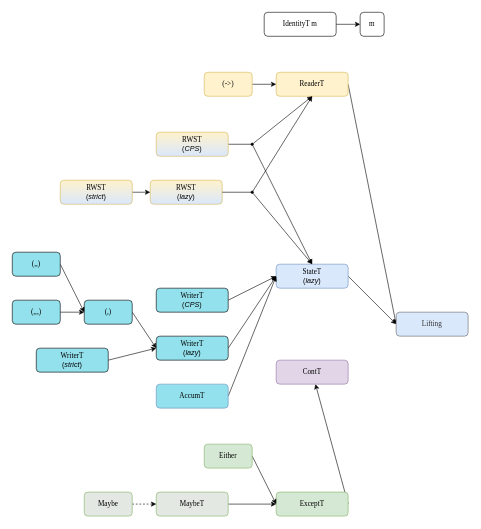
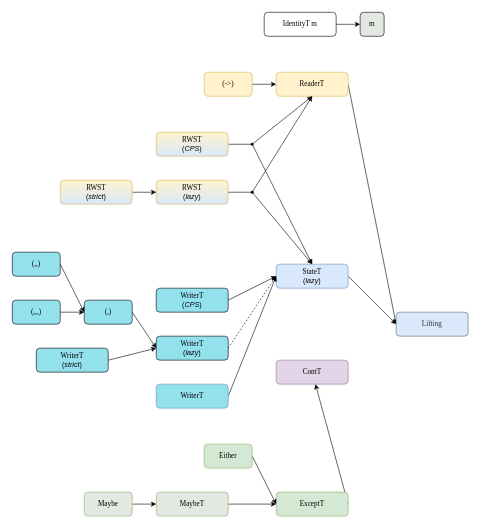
  <mxCell id="0" />
  <mxCell id="1" parent="0" />
  <mxCell id="2" style="rounded=0;orthogonalLoop=1;jettySize=auto;html=1;exitX=1;exitY=0.5;exitDx=0;exitDy=0;entryX=0;entryY=0.5;entryDx=0;entryDy=0;fontFamily=Helvetica;" edge="1" parent="1" source="3" target="11"><mxGeometry relative="1" as="geometry" /></mxCell>
  <mxCell id="3" value="ReaderT" style="rounded=1;whiteSpace=wrap;html=1;fontFamily=Source Code Pro;fontSource=https%3A%2F%2Ffonts.googleapis.com%2Fcss%3Ffamily%3DSource%2BCode%2BPro;fillColor=#fff2cc;strokeColor=#d6b656;" vertex="1" parent="1"><mxGeometry x="460" y="120" width="120" height="40" as="geometry" /></mxCell>
  <mxCell id="4" style="edgeStyle=none;rounded=0;orthogonalLoop=1;jettySize=auto;html=1;exitX=1;exitY=0.5;exitDx=0;exitDy=0;fontFamily=Helvetica;" edge="1" parent="1" source="5" target="40"><mxGeometry relative="1" as="geometry" /></mxCell>
  <mxCell id="5" value="ExceptT" style="rounded=1;whiteSpace=wrap;html=1;fontFamily=Source Code Pro;fontSource=https%3A%2F%2Ffonts.googleapis.com%2Fcss%3Ffamily%3DSource%2BCode%2BPro;fillColor=#d5e8d4;strokeColor=#82b366;" vertex="1" parent="1"><mxGeometry x="460" y="820" width="120" height="40" as="geometry" /></mxCell>
  <mxCell id="6" style="rounded=0;orthogonalLoop=1;jettySize=auto;html=1;exitX=1;exitY=0.5;exitDx=0;exitDy=0;entryX=0;entryY=0.5;entryDx=0;entryDy=0;fontFamily=Helvetica;" edge="1" parent="1" source="7" target="11"><mxGeometry relative="1" as="geometry" /></mxCell>
  <mxCell id="7" value="StateT&lt;br&gt;&lt;font face=&quot;Helvetica&quot;&gt;(&lt;i&gt;lazy&lt;/i&gt;)&lt;/font&gt;" style="rounded=1;whiteSpace=wrap;html=1;fontFamily=Source Code Pro;fontSource=https%3A%2F%2Ffonts.googleapis.com%2Fcss%3Ffamily%3DSource%2BCode%2BPro;fillColor=#dae8fc;strokeColor=#6c8ebf;" vertex="1" parent="1"><mxGeometry x="460" y="440" width="120" height="40" as="geometry" /></mxCell>
  <mxCell id="8" style="rounded=0;orthogonalLoop=1;jettySize=auto;html=1;exitX=1;exitY=0.5;exitDx=0;exitDy=0;entryX=0;entryY=0.5;entryDx=0;entryDy=0;fontFamily=Helvetica;" edge="1" parent="1" source="9" target="10"><mxGeometry relative="1" as="geometry" /></mxCell>
  <mxCell id="9" value="IdentityT m" style="rounded=1;whiteSpace=wrap;html=1;fontFamily=Source Code Pro;fontSource=https%3A%2F%2Ffonts.googleapis.com%2Fcss%3Ffamily%3DSource%2BCode%2BPro;" vertex="1" parent="1"><mxGeometry x="440" y="20" width="120" height="40" as="geometry" /></mxCell>
- <mxCell id="10" value="m" style="rounded=1;whiteSpace=wrap;html=1;fontFamily=Source Code Pro;fontSource=https%3A%2F%2Ffonts.googleapis.com%2Fcss%3Ffamily%3DSource%2BCode%2BPro;" vertex="1" parent="1"><mxGeometry x="600" y="20" width="40" height="40" as="geometry" /></mxCell>
+ <mxCell id="10" value="m" style="rounded=1;whiteSpace=wrap;html=1;fontFamily=Source Code Pro;fontSource=https%3A%2F%2Ffonts.googleapis.com%2Fcss%3Ffamily%3DSource%2BCode%2BPro;fillColor=#e3e8e3;" vertex="1" parent="1"><mxGeometry x="600" y="20" width="40" height="40" as="geometry" /></mxCell>
  <mxCell id="11" value="Lifting" style="rounded=1;whiteSpace=wrap;html=1;fontFamily=Source Code Pro;fontSource=https%3A%2F%2Ffonts.googleapis.com%2Fcss%3Ffamily%3DSource%2BCode%2BPro;fillColor=#dae8fc;fontColor=#333333;strokeColor=#666666;" vertex="1" parent="1"><mxGeometry x="660" y="520" width="120" height="40" as="geometry" /></mxCell>
  <mxCell id="12" style="rounded=0;orthogonalLoop=1;jettySize=auto;html=1;exitX=1;exitY=0.5;exitDx=0;exitDy=0;entryX=0;entryY=0.5;entryDx=0;entryDy=0;fontFamily=Helvetica;" edge="1" parent="1" source="14" target="3"><mxGeometry relative="1" as="geometry" /></mxCell>
  <mxCell id="13" style="edgeStyle=none;rounded=0;orthogonalLoop=1;jettySize=auto;html=1;entryX=0.5;entryY=1;entryDx=0;entryDy=0;fontFamily=Helvetica;" edge="1" parent="1" source="42" target="3"><mxGeometry relative="1" as="geometry"><mxPoint x="340" y="130" as="sourcePoint" /></mxGeometry></mxCell>
  <mxCell id="14" value="(-&amp;gt;)" style="rounded=1;whiteSpace=wrap;html=1;fontFamily=Source Code Pro;fontSource=https%3A%2F%2Ffonts.googleapis.com%2Fcss%3Ffamily%3DSource%2BCode%2BPro;fillColor=#fff2cc;strokeColor=#d6b656;" vertex="1" parent="1"><mxGeometry x="340" y="120" width="80" height="40" as="geometry" /></mxCell>
  <mxCell id="15" style="rounded=0;orthogonalLoop=1;jettySize=auto;html=1;exitX=1;exitY=0.5;exitDx=0;exitDy=0;entryX=0;entryY=0.5;entryDx=0;entryDy=0;fontFamily=Helvetica;" edge="1" parent="1" source="16" target="7"><mxGeometry relative="1" as="geometry" /></mxCell>
  <mxCell id="16" value="WriterT&lt;br&gt;&lt;font face=&quot;Helvetica&quot;&gt;(&lt;i&gt;CPS&lt;/i&gt;)&lt;/font&gt;" style="rounded=1;whiteSpace=wrap;html=1;fontFamily=Source Code Pro;fontSource=https%3A%2F%2Ffonts.googleapis.com%2Fcss%3Ffamily%3DSource%2BCode%2BPro;fillColor=#93E1EC;" vertex="1" parent="1"><mxGeometry x="260" y="480" width="120" height="40" as="geometry" /></mxCell>
  <mxCell id="17" style="rounded=0;orthogonalLoop=1;jettySize=auto;html=1;exitX=1;exitY=0.5;exitDx=0;exitDy=0;entryX=0;entryY=0.5;entryDx=0;entryDy=0;fontFamily=Helvetica;" edge="1" parent="1" source="18" target="7"><mxGeometry relative="1" as="geometry" /></mxCell>
- <mxCell id="18" value="AccumT" style="rounded=1;whiteSpace=wrap;html=1;fontFamily=Source Code Pro;fontSource=https%3A%2F%2Ffonts.googleapis.com%2Fcss%3Ffamily%3DSource%2BCode%2BPro;fillColor=#93E1EC;strokeColor=#6c8ebf;" vertex="1" parent="1"><mxGeometry x="260" y="640" width="120" height="40" as="geometry" /></mxCell>
+ <mxCell id="18" value="WriterT" style="rounded=1;whiteSpace=wrap;html=1;fontFamily=Source Code Pro;fontSource=https%3A%2F%2Ffonts.googleapis.com%2Fcss%3Ffamily%3DSource%2BCode%2BPro;fillColor=#93E1EC;strokeColor=#6c8ebf;" vertex="1" parent="1"><mxGeometry x="260" y="640" width="120" height="40" as="geometry" /></mxCell>
  <mxCell id="19" style="edgeStyle=none;rounded=0;orthogonalLoop=1;jettySize=auto;html=1;exitX=1;exitY=0.5;exitDx=0;exitDy=0;fontFamily=Helvetica;endArrow=none;endFill=0;" edge="1" parent="1" source="20" target="42"><mxGeometry relative="1" as="geometry" /></mxCell>
  <mxCell id="20" value="RWST&lt;br&gt;&lt;font face=&quot;Helvetica&quot;&gt;(&lt;i&gt;CPS&lt;/i&gt;)&lt;/font&gt;" style="rounded=1;whiteSpace=wrap;html=1;fontFamily=Source Code Pro;fontSource=https%3A%2F%2Ffonts.googleapis.com%2Fcss%3Ffamily%3DSource%2BCode%2BPro;fillColor=#fff2cc;strokeColor=#d6b656;gradientColor=#DAE8FC;" vertex="1" parent="1"><mxGeometry x="260" y="220" width="120" height="40" as="geometry" /></mxCell>
- <mxCell id="21" value="RWST&lt;br&gt;&lt;font face=&quot;Helvetica&quot;&gt;(&lt;i&gt;lazy&lt;/i&gt;)&lt;/font&gt;" style="rounded=1;whiteSpace=wrap;html=1;fontFamily=Source Code Pro;fontSource=https%3A%2F%2Ffonts.googleapis.com%2Fcss%3Ffamily%3DSource%2BCode%2BPro;fillColor=#fff2cc;strokeColor=#d6b656;gradientColor=#DAE8FC;" vertex="1" parent="1"><mxGeometry x="250" y="300" width="120" height="40" as="geometry" /></mxCell>
+ <mxCell id="21" value="RWST&lt;br&gt;&lt;font face=&quot;Helvetica&quot;&gt;(&lt;i&gt;lazy&lt;/i&gt;)&lt;/font&gt;" style="rounded=1;whiteSpace=wrap;html=1;fontFamily=Source Code Pro;fontSource=https%3A%2F%2Ffonts.googleapis.com%2Fcss%3Ffamily%3DSource%2BCode%2BPro;fillColor=#fff2cc;strokeColor=#d6b656;gradientColor=#DAE8FC;" vertex="1" parent="1"><mxGeometry x="260" y="300" width="120" height="40" as="geometry" /></mxCell>
  <mxCell id="22" style="edgeStyle=none;rounded=0;orthogonalLoop=1;jettySize=auto;html=1;exitX=1;exitY=0.5;exitDx=0;exitDy=0;entryX=0;entryY=0.5;entryDx=0;entryDy=0;fontFamily=Helvetica;endArrow=classic;endFill=1;" edge="1" parent="1" source="23" target="21"><mxGeometry relative="1" as="geometry" /></mxCell>
  <mxCell id="23" value="RWST&lt;br&gt;&lt;font face=&quot;Helvetica&quot;&gt;(&lt;i&gt;strict&lt;/i&gt;)&lt;/font&gt;" style="rounded=1;whiteSpace=wrap;html=1;fontFamily=Source Code Pro;fontSource=https%3A%2F%2Ffonts.googleapis.com%2Fcss%3Ffamily%3DSource%2BCode%2BPro;fillColor=#fff2cc;strokeColor=#d6b656;gradientColor=#DAE8FC;" vertex="1" parent="1"><mxGeometry x="100" y="300" width="120" height="40" as="geometry" /></mxCell>
- <mxCell id="24" style="edgeStyle=none;rounded=0;orthogonalLoop=1;jettySize=auto;html=1;exitX=1;exitY=0.5;exitDx=0;exitDy=0;entryX=0;entryY=0.5;entryDx=0;entryDy=0;fontFamily=Helvetica;" edge="1" parent="1" source="25" target="7"><mxGeometry relative="1" as="geometry" /></mxCell>
+ <mxCell id="24" style="edgeStyle=none;rounded=0;orthogonalLoop=1;jettySize=auto;html=1;exitX=1;exitY=0.5;exitDx=0;exitDy=0;entryX=0;entryY=0.5;entryDx=0;entryDy=0;fontFamily=Helvetica;dashed=1;" edge="1" parent="1" source="25" target="7"><mxGeometry relative="1" as="geometry" /></mxCell>
  <mxCell id="25" value="WriterT&lt;br&gt;&lt;font face=&quot;Helvetica&quot;&gt;(&lt;i&gt;lazy&lt;/i&gt;)&lt;/font&gt;" style="rounded=1;whiteSpace=wrap;html=1;fontFamily=Source Code Pro;fontSource=https%3A%2F%2Ffonts.googleapis.com%2Fcss%3Ffamily%3DSource%2BCode%2BPro;fillColor=#93E1EC;" vertex="1" parent="1"><mxGeometry x="260" y="560" width="120" height="40" as="geometry" /></mxCell>
  <mxCell id="26" style="edgeStyle=none;rounded=0;orthogonalLoop=1;jettySize=auto;html=1;exitX=1;exitY=0.5;exitDx=0;exitDy=0;entryX=0;entryY=0.5;entryDx=0;entryDy=0;fontFamily=Helvetica;" edge="1" parent="1" source="27" target="25"><mxGeometry relative="1" as="geometry" /></mxCell>
  <mxCell id="27" value="WriterT&lt;br&gt;&lt;font face=&quot;Helvetica&quot;&gt;(&lt;i&gt;strict&lt;/i&gt;)&lt;/font&gt;" style="rounded=1;whiteSpace=wrap;html=1;fontFamily=Source Code Pro;fontSource=https%3A%2F%2Ffonts.googleapis.com%2Fcss%3Ffamily%3DSource%2BCode%2BPro;fillColor=#93E1EC;" vertex="1" parent="1"><mxGeometry x="60" y="580" width="120" height="40" as="geometry" /></mxCell>
  <mxCell id="28" style="edgeStyle=none;rounded=0;orthogonalLoop=1;jettySize=auto;html=1;exitX=1;exitY=0.5;exitDx=0;exitDy=0;entryX=0;entryY=0.5;entryDx=0;entryDy=0;fontFamily=Helvetica;" edge="1" parent="1" source="29" target="25"><mxGeometry relative="1" as="geometry" /></mxCell>
  <mxCell id="29" value="(,)" style="rounded=1;whiteSpace=wrap;html=1;fontFamily=Source Code Pro;fontSource=https%3A%2F%2Ffonts.googleapis.com%2Fcss%3Ffamily%3DSource%2BCode%2BPro;fillColor=#93E1EC;" vertex="1" parent="1"><mxGeometry y="500" width="80" height="40" as="geometry" x="140" /></mxCell>
  <mxCell id="30" style="edgeStyle=none;rounded=0;orthogonalLoop=1;jettySize=auto;html=1;exitX=1;exitY=0.5;exitDx=0;exitDy=0;entryX=0;entryY=0.5;entryDx=0;entryDy=0;fontFamily=Helvetica;" edge="1" parent="1" source="31" target="29"><mxGeometry relative="1" as="geometry" /></mxCell>
  <mxCell id="31" value="(,,)" style="rounded=1;whiteSpace=wrap;html=1;fontFamily=Source Code Pro;fontSource=https%3A%2F%2Ffonts.googleapis.com%2Fcss%3Ffamily%3DSource%2BCode%2BPro;fillColor=#93E1EC;" vertex="1" parent="1"><mxGeometry x="20" y="420" width="80" height="40" as="geometry" /></mxCell>
  <mxCell id="32" style="edgeStyle=none;rounded=0;orthogonalLoop=1;jettySize=auto;html=1;exitX=1;exitY=0.5;exitDx=0;exitDy=0;entryX=0;entryY=0.5;entryDx=0;entryDy=0;fontFamily=Helvetica;" edge="1" parent="1" source="33" target="29"><mxGeometry relative="1" as="geometry" /></mxCell>
  <mxCell id="33" value="(,,,)" style="rounded=1;whiteSpace=wrap;html=1;fontFamily=Source Code Pro;fontSource=https%3A%2F%2Ffonts.googleapis.com%2Fcss%3Ffamily%3DSource%2BCode%2BPro;fillColor=#93E1EC;" vertex="1" parent="1"><mxGeometry x="20" y="500" width="80" height="40" as="geometry" /></mxCell>
  <mxCell id="34" style="edgeStyle=none;rounded=0;orthogonalLoop=1;jettySize=auto;html=1;exitX=1;exitY=0.5;exitDx=0;exitDy=0;entryX=0;entryY=0.5;entryDx=0;entryDy=0;fontFamily=Helvetica;" edge="1" parent="1" source="35" target="5"><mxGeometry relative="1" as="geometry" /></mxCell>
  <mxCell id="35" value="Either" style="rounded=1;whiteSpace=wrap;html=1;fontFamily=Source Code Pro;fontSource=https%3A%2F%2Ffonts.googleapis.com%2Fcss%3Ffamily%3DSource%2BCode%2BPro;fillColor=#d5e8d4;strokeColor=#82b366;" vertex="1" parent="1"><mxGeometry x="340" y="740" width="80" height="40" as="geometry" /></mxCell>
  <mxCell id="36" style="edgeStyle=none;rounded=0;orthogonalLoop=1;jettySize=auto;html=1;exitX=1;exitY=0.5;exitDx=0;exitDy=0;entryX=0;entryY=0.5;entryDx=0;entryDy=0;fontFamily=Helvetica;" edge="1" parent="1" source="37" target="5"><mxGeometry relative="1" as="geometry" /></mxCell>
  <mxCell id="37" value="MaybeT" style="rounded=1;whiteSpace=wrap;html=1;fontFamily=Source Code Pro;fontSource=https%3A%2F%2Ffonts.googleapis.com%2Fcss%3Ffamily%3DSource%2BCode%2BPro;fillColor=#E3E8E3;strokeColor=#82b366;" vertex="1" parent="1"><mxGeometry x="260" y="820" width="120" height="40" as="geometry" /></mxCell>
- <mxCell id="38" style="edgeStyle=none;rounded=0;orthogonalLoop=1;jettySize=auto;html=1;exitX=1;exitY=0.5;exitDx=0;exitDy=0;entryX=0;entryY=0.5;entryDx=0;entryDy=0;fontFamily=Helvetica;dashed=1;" edge="1" parent="1" source="39" target="37"><mxGeometry relative="1" as="geometry" /></mxCell>
+ <mxCell id="38" style="edgeStyle=none;rounded=0;orthogonalLoop=1;jettySize=auto;html=1;exitX=1;exitY=0.5;exitDx=0;exitDy=0;entryX=0;entryY=0.5;entryDx=0;entryDy=0;fontFamily=Helvetica;" edge="1" parent="1" source="39" target="37"><mxGeometry relative="1" as="geometry" /></mxCell>
  <mxCell id="39" value="Maybe" style="rounded=1;whiteSpace=wrap;html=1;fontFamily=Source Code Pro;fontSource=https%3A%2F%2Ffonts.googleapis.com%2Fcss%3Ffamily%3DSource%2BCode%2BPro;fillColor=#E3E8E3;strokeColor=#82b366;" vertex="1" parent="1"><mxGeometry y="820" width="80" height="40" as="geometry" x="140" /></mxCell>
  <mxCell id="40" value="ContT" style="rounded=1;whiteSpace=wrap;html=1;fontFamily=Source Code Pro;fontSource=https%3A%2F%2Ffonts.googleapis.com%2Fcss%3Ffamily%3DSource%2BCode%2BPro;fillColor=#e1d5e7;strokeColor=#9673a6;" vertex="1" parent="1"><mxGeometry x="460" y="600" width="120" height="40" as="geometry" /></mxCell>
  <mxCell id="41" style="edgeStyle=none;rounded=0;orthogonalLoop=1;jettySize=auto;html=1;entryX=0.5;entryY=0;entryDx=0;entryDy=0;fontFamily=Helvetica;" edge="1" parent="1" source="42" target="7"><mxGeometry relative="1" as="geometry"><mxPoint x="330" y="190" as="sourcePoint" /></mxGeometry></mxCell>
  <mxCell id="42" value="" style="ellipse;whiteSpace=wrap;html=1;aspect=fixed;fontFamily=Helvetica;fillColor=#000000;" vertex="1" parent="1"><mxGeometry x="418" y="238" width="4" height="4" as="geometry" /></mxCell>
  <mxCell id="43" style="edgeStyle=none;rounded=0;orthogonalLoop=1;jettySize=auto;html=1;entryX=0.5;entryY=1;entryDx=0;entryDy=0;fontFamily=Helvetica;" edge="1" parent="1" source="46" target="3"><mxGeometry relative="1" as="geometry"><mxPoint x="340" y="210" as="sourcePoint" /><mxPoint x="480" y="180" as="targetPoint" /></mxGeometry></mxCell>
  <mxCell id="44" style="edgeStyle=none;rounded=0;orthogonalLoop=1;jettySize=auto;html=1;fontFamily=Helvetica;endArrow=none;endFill=0;exitX=1;exitY=0.5;exitDx=0;exitDy=0;" edge="1" parent="1" target="46" source="21"><mxGeometry relative="1" as="geometry"><mxPoint x="390" y="310" as="sourcePoint" /></mxGeometry></mxCell>
  <mxCell id="45" style="edgeStyle=none;rounded=0;orthogonalLoop=1;jettySize=auto;html=1;entryX=0.5;entryY=0;entryDx=0;entryDy=0;fontFamily=Helvetica;" edge="1" parent="1" source="46" target="7"><mxGeometry relative="1" as="geometry"><mxPoint x="330" y="270" as="sourcePoint" /><mxPoint x="520" y="520" as="targetPoint" /></mxGeometry></mxCell>
  <mxCell id="46" value="" style="ellipse;whiteSpace=wrap;html=1;aspect=fixed;fontFamily=Helvetica;fillColor=#000000;" vertex="1" parent="1"><mxGeometry x="418" y="318" width="4" height="4" as="geometry" /></mxCell>
